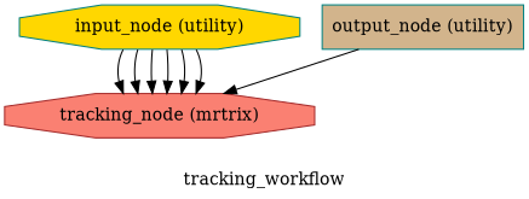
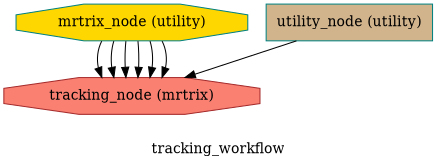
  digraph {
    label=tracking_workflow
    node [color=teal shape=octagon style=filled]
-   n1 [fillcolor=gold label="input_node (utility)"]
+   n1 [fillcolor=gold label="mrtrix_node (utility)"]
    n2 [color=brown fillcolor=salmon label="tracking_node (mrtrix)"]
-   n3 [fillcolor=tan label="output_node (utility)" shape=box]
+   n3 [fillcolor=tan label="utility_node (utility)" shape=box]
    n1 -> n2
    n1 -> n2
    n1 -> n2
    n1 -> n2
    n1 -> n2
    n1 -> n2
    n3 -> n2
  }
